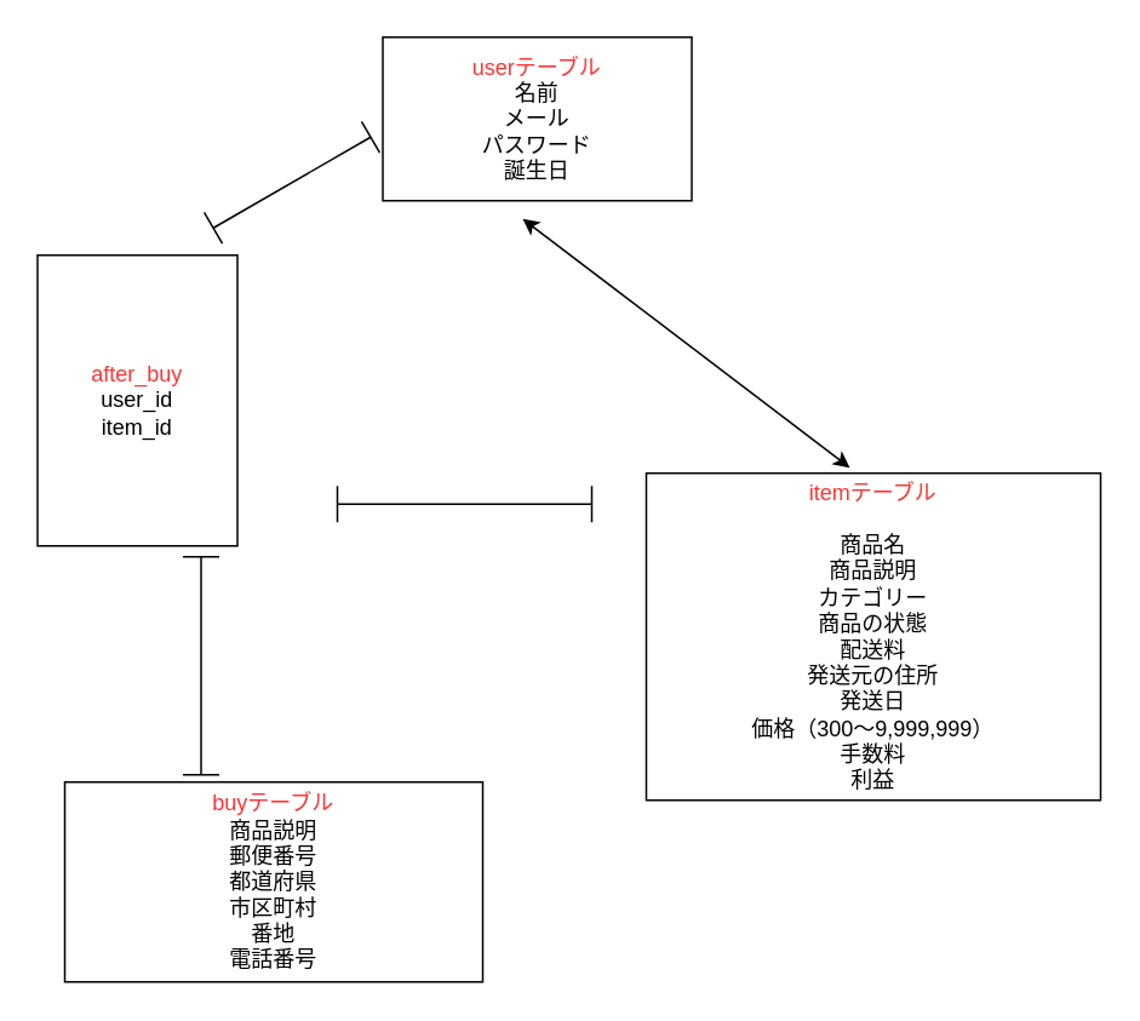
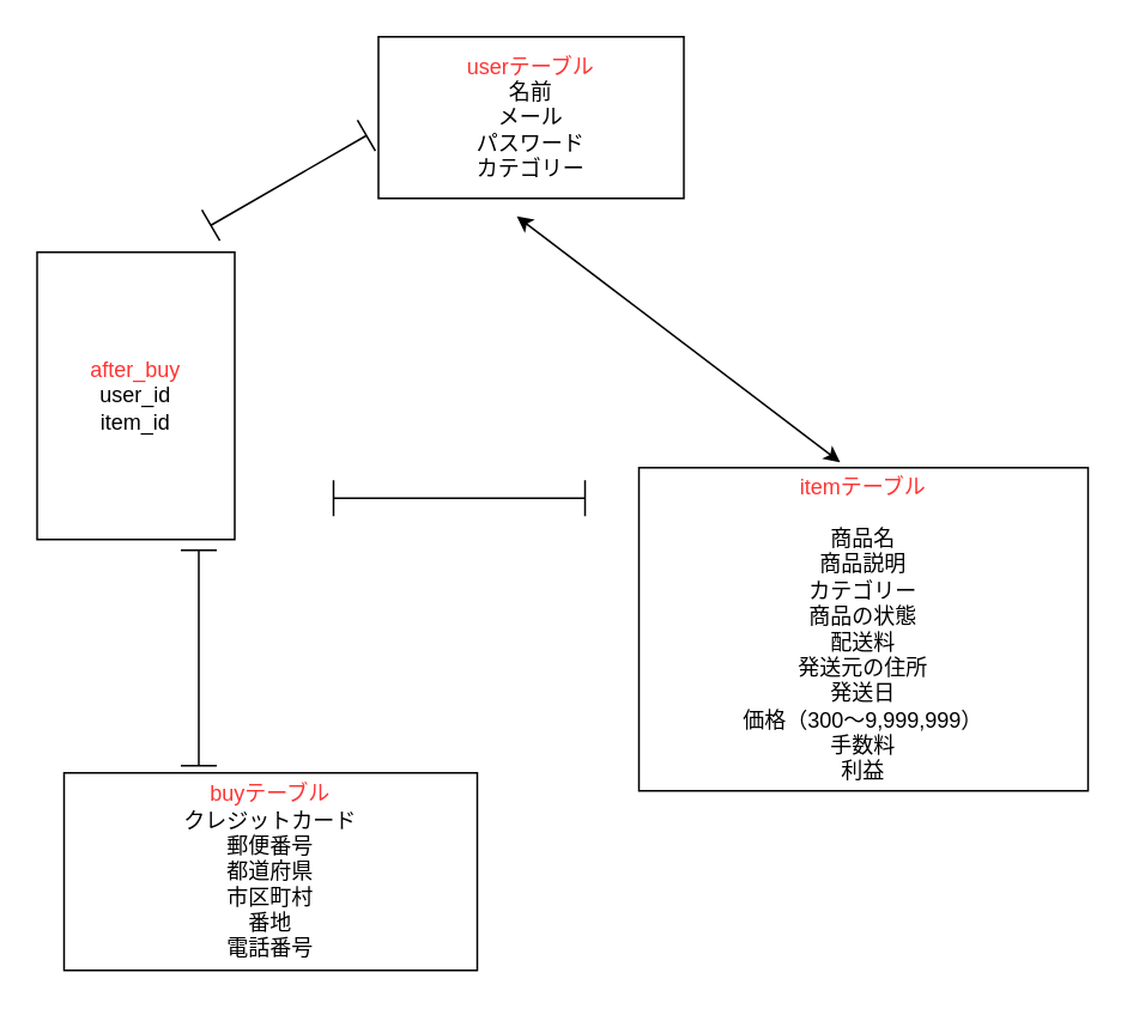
  <mxCell id="0" />
  <mxCell id="1" parent="0" />
- <mxCell id="2" value="&lt;font color=&quot;#ff3333&quot;&gt;userテーブル&lt;/font&gt;&lt;br&gt;名前&lt;br&gt;メール&lt;br&gt;パスワード&lt;br&gt;誕生日" style="rounded=0;whiteSpace=wrap;html=1;" parent="1" vertex="1"><mxGeometry x="210" y="20" width="170" height="90" as="geometry" /></mxCell>
- <mxCell id="3" value="&lt;font color=&quot;#ff3333&quot;&gt;buyテーブル&lt;/font&gt;&lt;br&gt;商品説明&lt;br&gt;郵便番号&lt;br&gt;都道府県&lt;br&gt;市区町村&lt;br&gt;番地&lt;br&gt;電話番号" style="rounded=0;whiteSpace=wrap;html=1;" parent="1" vertex="1"><mxGeometry x="35" y="430" width="230" height="110" as="geometry" /></mxCell>
+ <mxCell id="2" value="&lt;font color=&quot;#ff3333&quot;&gt;userテーブル&lt;/font&gt;&lt;br&gt;名前&lt;br&gt;メール&lt;br&gt;パスワード&lt;br&gt;カテゴリー" style="rounded=0;whiteSpace=wrap;html=1;" parent="1" vertex="1"><mxGeometry x="210" y="20" width="170" height="90" as="geometry" /></mxCell>
+ <mxCell id="3" value="&lt;font color=&quot;#ff3333&quot;&gt;buyテーブル&lt;/font&gt;&lt;br&gt;クレジットカード&lt;br&gt;郵便番号&lt;br&gt;都道府県&lt;br&gt;市区町村&lt;br&gt;番地&lt;br&gt;電話番号" style="rounded=0;whiteSpace=wrap;html=1;" parent="1" vertex="1"><mxGeometry x="35" y="430" width="230" height="110" as="geometry" /></mxCell>
  <mxCell id="4" value="&lt;font color=&quot;#ff3333&quot;&gt;itemテーブル&lt;/font&gt;&lt;br&gt;&lt;font color=&quot;#ffffff&quot;&gt;商品画像&lt;br&gt;&lt;/font&gt;商品名&lt;br&gt;商品説明&lt;br&gt;カテゴリー&lt;br&gt;商品の状態&lt;br&gt;配送料&lt;br&gt;発送元の住所&lt;br&gt;発送日&lt;br&gt;価格（300〜9,999,999）&lt;br&gt;手数料&lt;br&gt;利益" style="rounded=0;whiteSpace=wrap;html=1;" parent="1" vertex="1"><mxGeometry x="355" y="260" width="250" height="180" as="geometry" /></mxCell>
  <mxCell id="5" value="&lt;font color=&quot;#ff3333&quot;&gt;after_buy&lt;/font&gt;&lt;br&gt;user_id&lt;br&gt;item_id" style="whiteSpace=wrap;html=1;" parent="1" vertex="1"><mxGeometry x="20" y="140" width="110" height="160" as="geometry" /></mxCell>
  <mxCell id="6" value="" style="shape=crossbar;whiteSpace=wrap;html=1;rounded=1;direction=west;rotation=90;" parent="1" vertex="1"><mxGeometry x="50" y="356" width="120" height="20" as="geometry" /></mxCell>
  <mxCell id="7" value="" style="endArrow=classic;startArrow=classic;html=1;exitX=0.448;exitY=-0.017;exitDx=0;exitDy=0;exitPerimeter=0;" parent="1" source="4" edge="1"><mxGeometry width="50" height="50" relative="1" as="geometry"><mxPoint x="250" y="220" as="sourcePoint" /><mxPoint x="287" y="120" as="targetPoint" /></mxGeometry></mxCell>
  <mxCell id="8" value="" style="shape=crossbar;whiteSpace=wrap;html=1;rounded=1;" parent="1" vertex="1"><mxGeometry x="185" y="266.96" width="140" height="20" as="geometry" /></mxCell>
  <mxCell id="9" value="" style="shape=crossbar;whiteSpace=wrap;html=1;rounded=1;rotation=-30;" parent="1" vertex="1"><mxGeometry x="110" y="90" width="100" height="20" as="geometry" /></mxCell>
